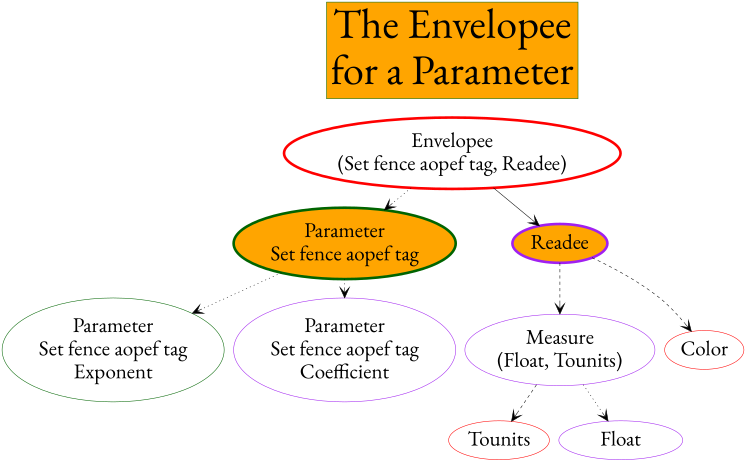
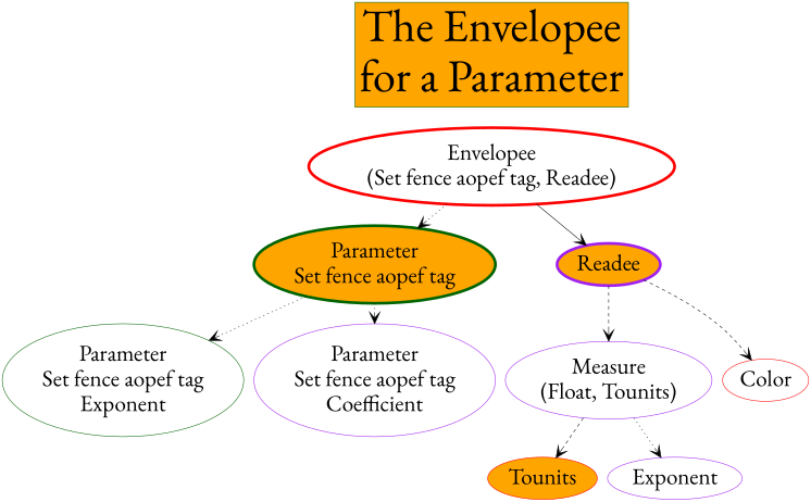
  digraph {
    fontname="EB Garamond"
    node [color=purple fillcolor=white fontname="EB Garamond" fontsize=40 style=filled]
    edge [arrowhead=vee arrowsize=2.0 fontname="EB Garamond" style=dotted]
    n1 [color=darkgreen fillcolor=orange fontsize=80 label="The Envelopee\nfor a Parameter" shape=box]
    "Envelopee\n(Set fence aopef tag, Readee)" [color=red style="setlinewidth(5),filled"]
    "Parameter\nSet fence aopef tag" [color=darkgreen fillcolor=orange style="setlinewidth(5),filled"]
    Readee [fillcolor=orange style="setlinewidth(5),filled"]
    "Parameter\nSet fence aopef tag\nExponent" [color=darkgreen]
    "Parameter\nSet fence aopef tag\nCoefficient"
    "Measure\n(Float, Tounits)"
    Color [color=red]
-   Tounits [color=red]
-   Float
+   Tounits [color=red fillcolor=orange]
+   Float [label=Exponent]
    n1 -> "Envelopee\n(Set fence aopef tag, Readee)" [style=invis width=5]
    "Envelopee\n(Set fence aopef tag, Readee)" -> "Parameter\nSet fence aopef tag"
    "Envelopee\n(Set fence aopef tag, Readee)" -> Readee [style=solid]
    "Parameter\nSet fence aopef tag" -> "Parameter\nSet fence aopef tag\nExponent"
    "Parameter\nSet fence aopef tag" -> "Parameter\nSet fence aopef tag\nCoefficient"
    Readee -> "Measure\n(Float, Tounits)" [style=dashed]
    Readee -> Color [style=dashed]
    "Measure\n(Float, Tounits)" -> Tounits [style=dashed]
    "Measure\n(Float, Tounits)" -> Float
  }
